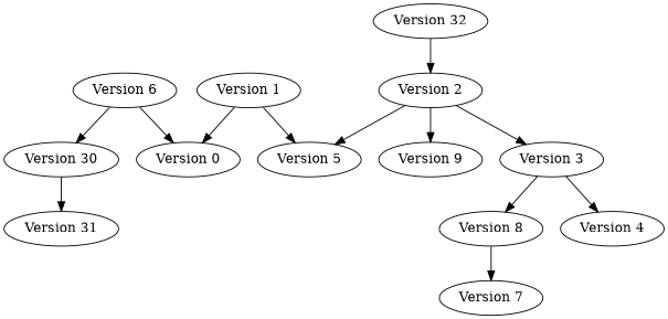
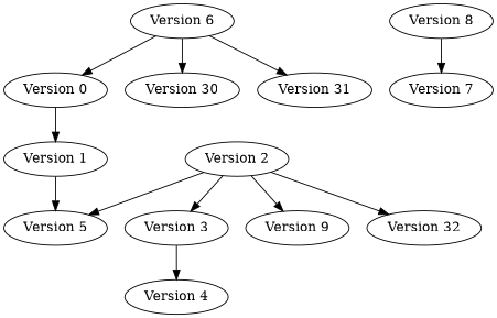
  digraph {
    "Version 0"
    "Version 1"
    "Version 5"
    "Version 6"
    n5 [label="Version 30"]
    "Version 2"
    "Version 3"
    "Version 9"
    n9 [label="Version 32"]
    "Version 4"
    "Version 8"
    "Version 7"
    n13 [label="Version 31"]
-   "Version 1" -> "Version 0"
+   "Version 0" -> "Version 1"
    "Version 1" -> "Version 5"
    "Version 6" -> "Version 0"
    "Version 6" -> n5
-   n5 -> n13
+   "Version 6" -> n13
    "Version 2" -> "Version 5"
    "Version 2" -> "Version 3"
    "Version 2" -> "Version 9"
-   n9 -> "Version 2"
+   "Version 2" -> n9
    "Version 3" -> "Version 4"
-   "Version 3" -> "Version 8"
    "Version 8" -> "Version 7"
  }
